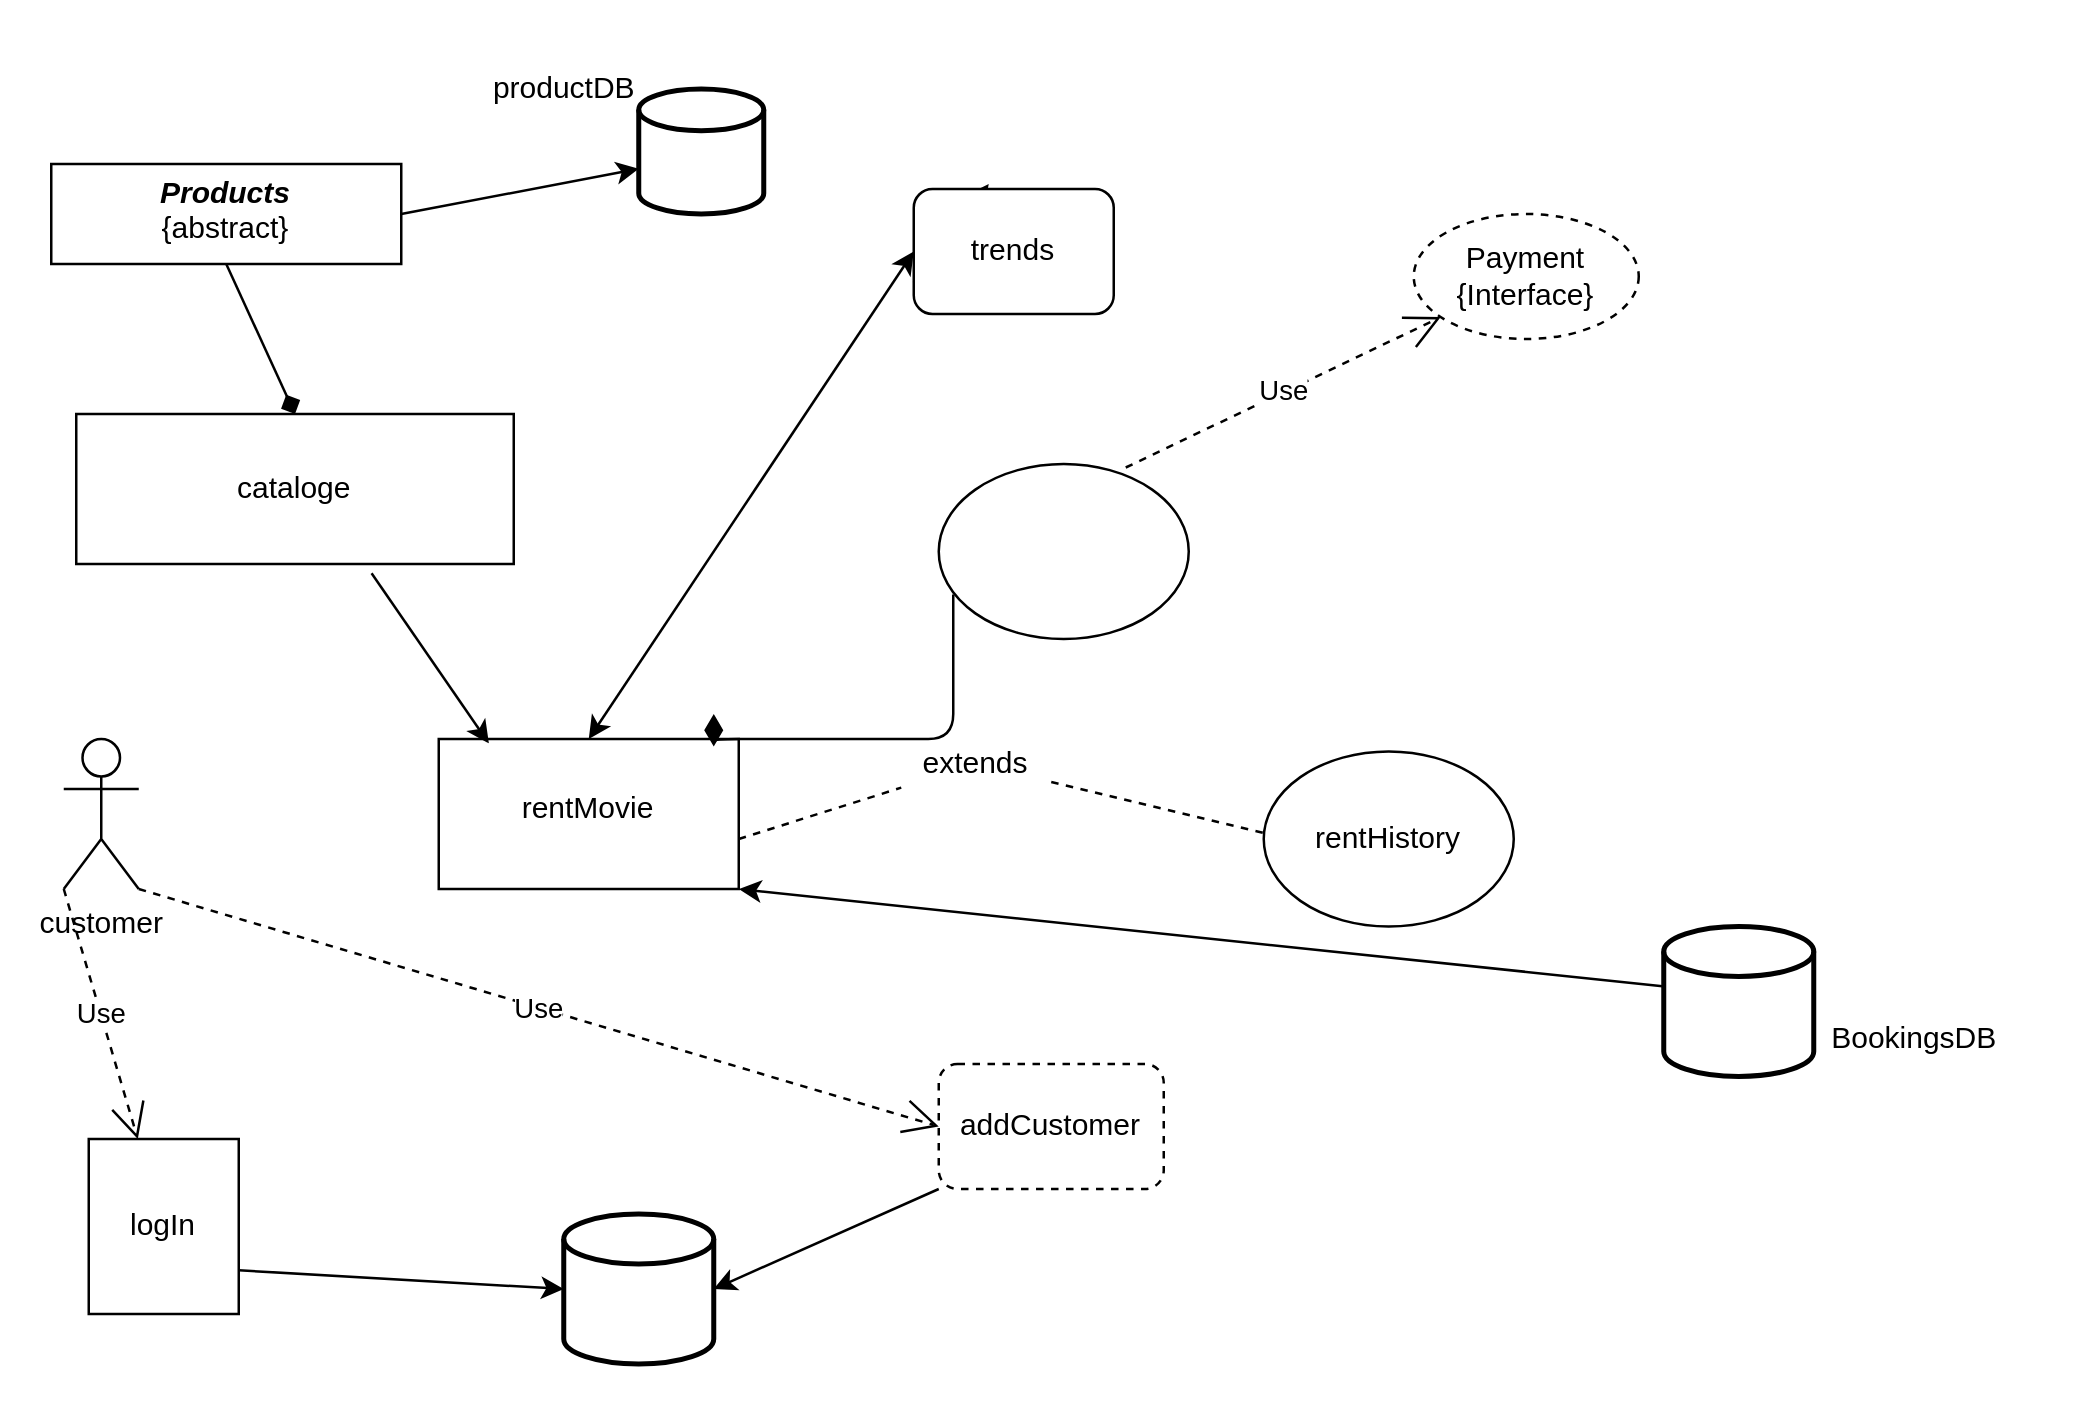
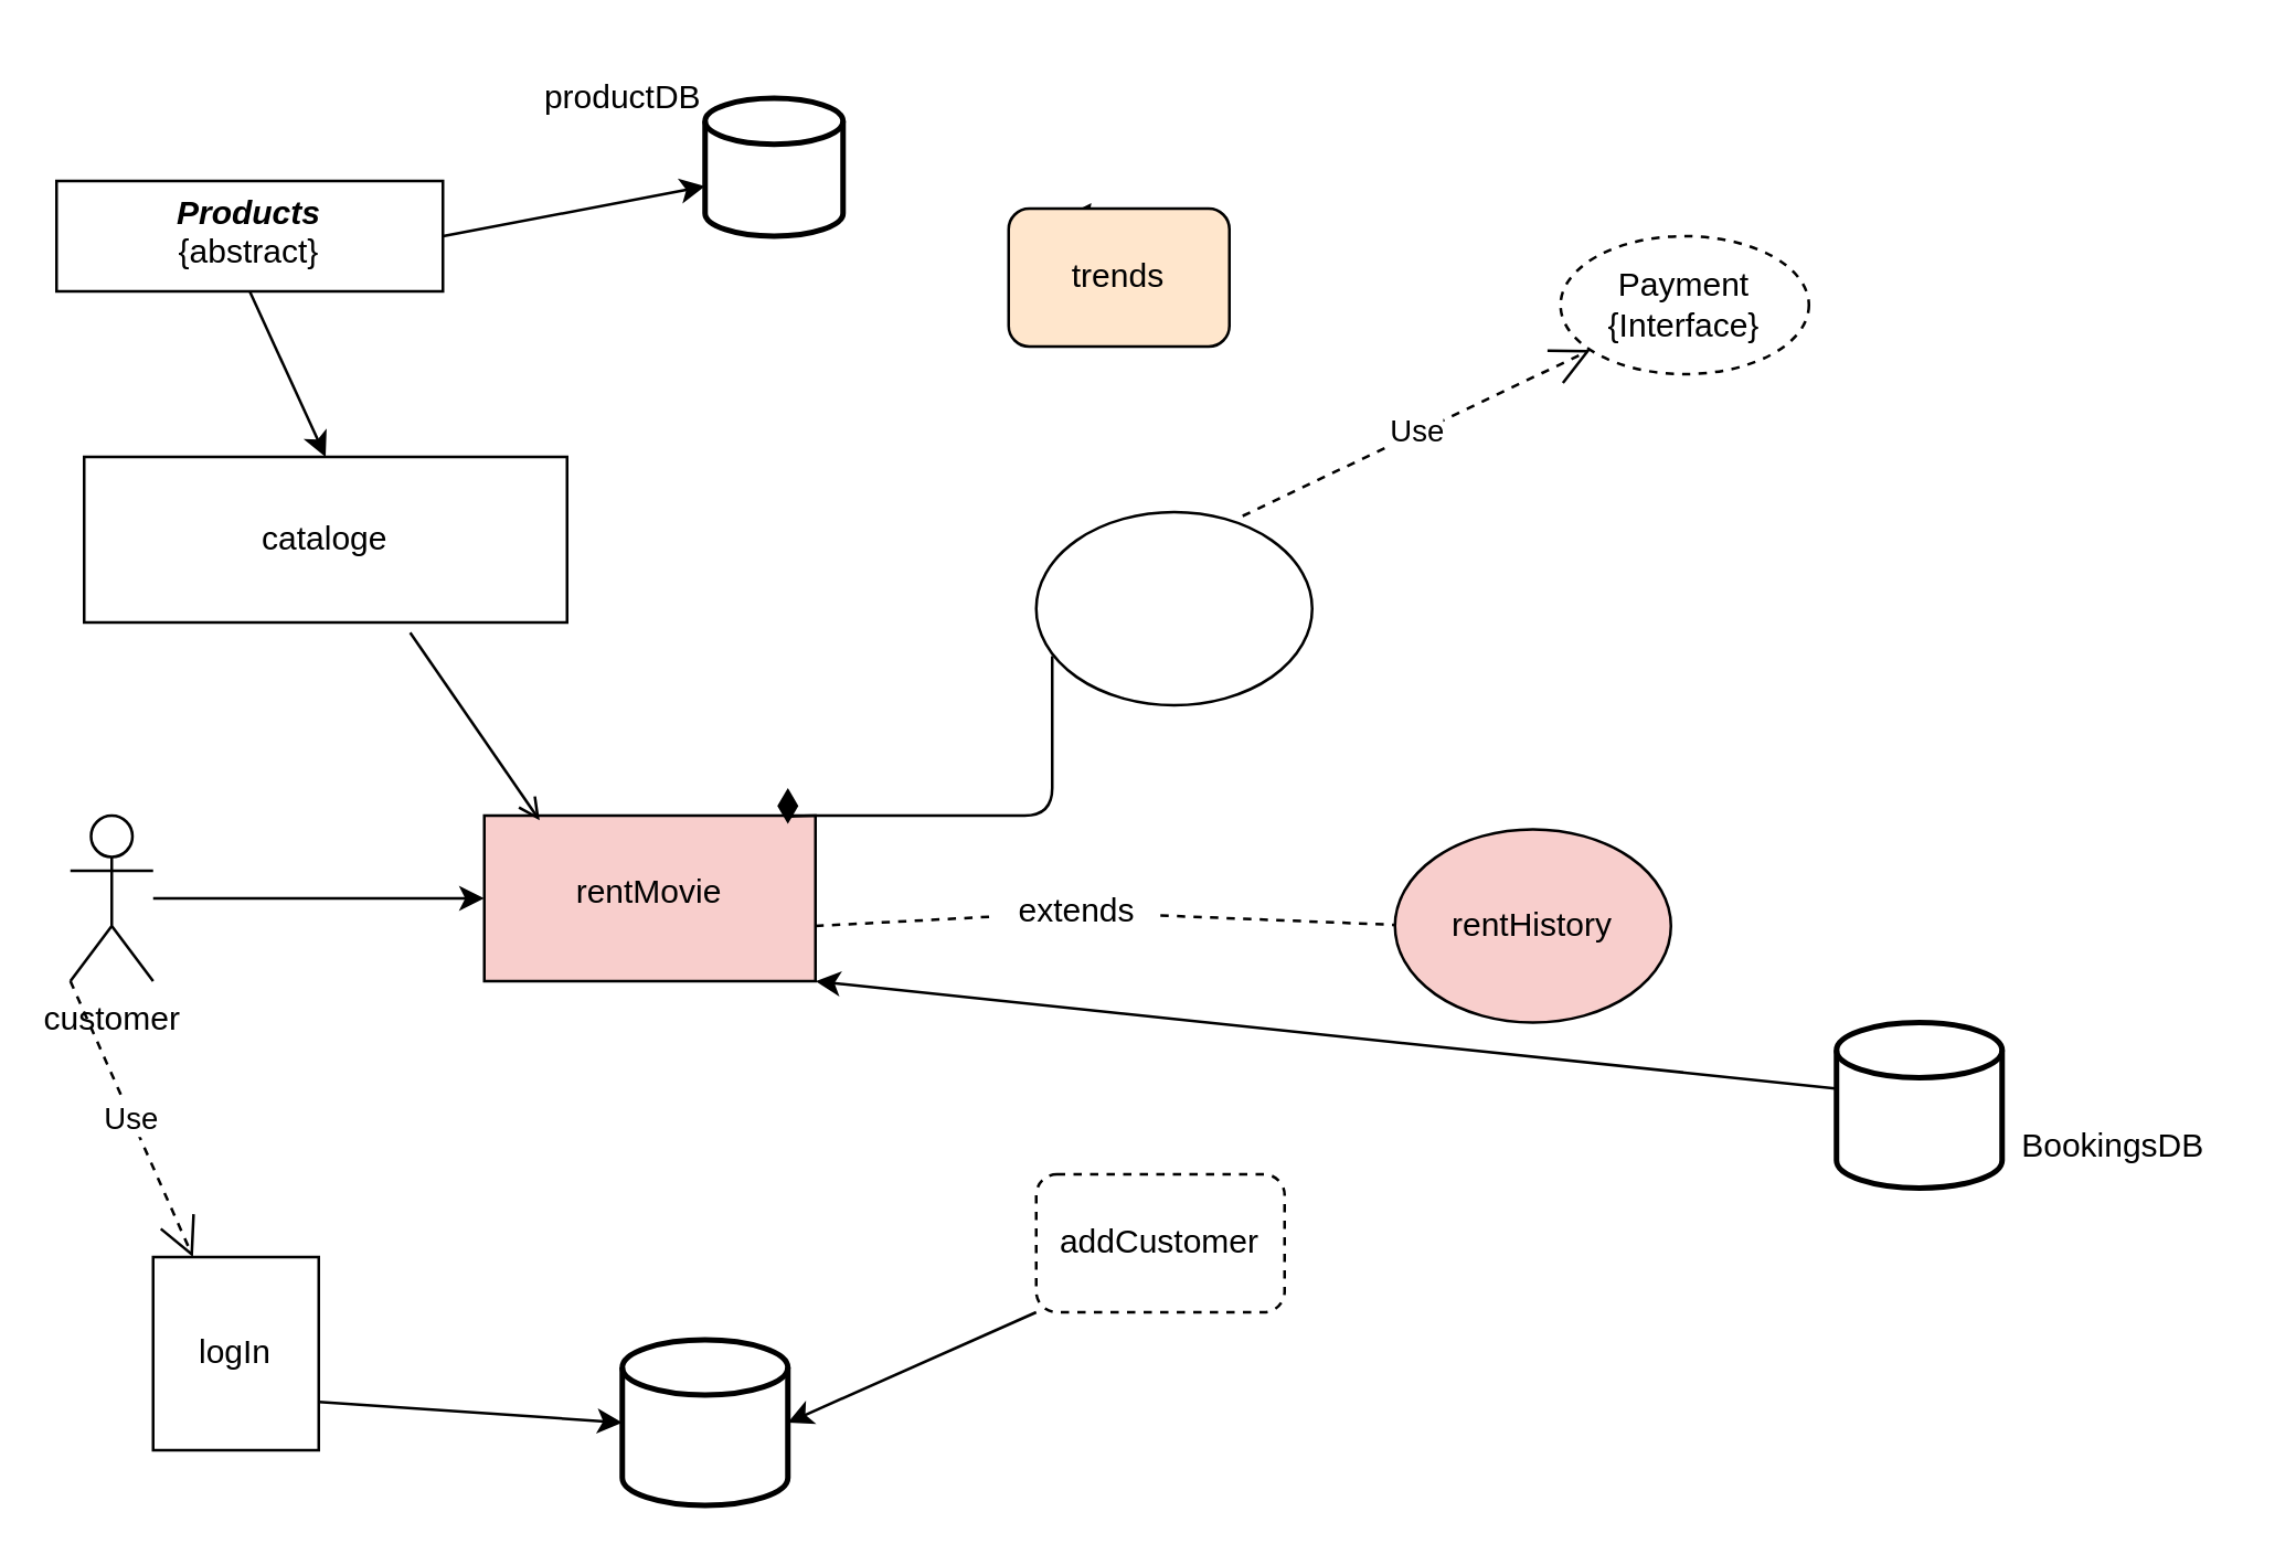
  <mxCell id="0" />
  <mxCell id="1" parent="0" />
+ <mxCell id="2" value="" style="edgeStyle=none;html=1;" parent="1" source="3" target="4" edge="1"><mxGeometry relative="1" as="geometry" /></mxCell>
  <mxCell id="3" value="customer&lt;br&gt;" style="shape=umlActor;verticalLabelPosition=bottom;verticalAlign=top;html=1;outlineConnect=0;" parent="1" vertex="1"><mxGeometry x="25" y="295" width="30" height="60" as="geometry" /></mxCell>
- <mxCell id="4" value="&lt;br&gt;rentMovie" style="whiteSpace=wrap;html=1;verticalAlign=top;" parent="1" vertex="1"><mxGeometry x="175" y="295" width="120" height="60" as="geometry" /></mxCell>
+ <mxCell id="4" value="&lt;br&gt;rentMovie" style="whiteSpace=wrap;html=1;verticalAlign=top;fillColor=#f8cecc;" parent="1" vertex="1"><mxGeometry x="175" y="295" width="120" height="60" as="geometry" /></mxCell>
  <mxCell id="5" value="Payment&lt;br&gt;{Interface}" style="ellipse;whiteSpace=wrap;html=1;dashed=1;" parent="1" vertex="1"><mxGeometry x="565" y="85" width="90" height="50" as="geometry" /></mxCell>
  <mxCell id="6" value="" style="endArrow=none;dashed=1;html=1;startArrow=none;" parent="1" source="9" edge="1"><mxGeometry width="50" height="50" relative="1" as="geometry"><mxPoint x="295" y="335" as="sourcePoint" /><mxPoint x="515" y="335" as="targetPoint" /></mxGeometry></mxCell>
- <mxCell id="7" value="rentHistory" style="ellipse;whiteSpace=wrap;html=1;" parent="1" vertex="1"><mxGeometry x="505" y="300" width="100" height="70" as="geometry" /></mxCell>
+ <mxCell id="7" value="rentHistory" style="ellipse;whiteSpace=wrap;html=1;fillColor=#f8cecc;" parent="1" vertex="1"><mxGeometry x="505" y="300" width="100" height="70" as="geometry" /></mxCell>
  <mxCell id="8" value="" style="endArrow=none;dashed=1;html=1;" parent="1" target="9" edge="1"><mxGeometry width="50" height="50" relative="1" as="geometry"><mxPoint x="295" y="335" as="sourcePoint" /><mxPoint x="515" y="335" as="targetPoint" /></mxGeometry></mxCell>
- <mxCell id="9" value="extends" style="text;html=1;strokeColor=none;fillColor=none;align=center;verticalAlign=middle;whiteSpace=wrap;rounded=0;" parent="1" vertex="1"><mxGeometry x="360" y="290" width="60" height="30" as="geometry" /></mxCell>
+ <mxCell id="9" value="extends" style="text;html=1;strokeColor=none;fillColor=none;align=center;verticalAlign=middle;whiteSpace=wrap;rounded=0;" parent="1" vertex="1"><mxGeometry x="360" y="315" width="60" height="30" as="geometry" /></mxCell>
  <mxCell id="10" value="addCustomer&lt;br&gt;" style="rounded=1;whiteSpace=wrap;html=1;dashed=1;" parent="1" vertex="1"><mxGeometry x="375" y="425" width="90" height="50" as="geometry" /></mxCell>
  <mxCell id="11" style="edgeStyle=none;html=1;exitX=0;exitY=0.75;exitDx=0;exitDy=0;" parent="1" source="12" edge="1"><mxGeometry relative="1" as="geometry"><mxPoint x="395" y="73" as="targetPoint" /></mxGeometry></mxCell>
- <mxCell id="12" value="trends" style="rounded=1;whiteSpace=wrap;html=1;" parent="1" vertex="1"><mxGeometry x="365" y="75" width="80" height="50" as="geometry" /></mxCell>
- <mxCell id="13" value="Use" style="endArrow=open;endSize=12;dashed=1;html=1;exitX=1;exitY=1;exitDx=0;exitDy=0;exitPerimeter=0;entryX=0;entryY=0.5;entryDx=0;entryDy=0;" parent="1" source="3" target="10" edge="1"><mxGeometry width="160" relative="1" as="geometry"><mxPoint x="205" y="345" as="sourcePoint" /><mxPoint x="365" y="345" as="targetPoint" /></mxGeometry></mxCell>
+ <mxCell id="12" value="trends" style="rounded=1;whiteSpace=wrap;html=1;fillColor=#ffe6cc;" parent="1" vertex="1"><mxGeometry x="365" y="75" width="80" height="50" as="geometry" /></mxCell>
  <mxCell id="14" value="Use" style="endArrow=open;endSize=12;dashed=1;html=1;exitX=0.748;exitY=0.02;exitDx=0;exitDy=0;exitPerimeter=0;" parent="1" source="15" target="5" edge="1"><mxGeometry width="160" relative="1" as="geometry"><mxPoint x="455" y="185" as="sourcePoint" /><mxPoint x="465" y="315" as="targetPoint" /></mxGeometry></mxCell>
  <mxCell id="15" value="" style="ellipse;whiteSpace=wrap;html=1;" parent="1" vertex="1"><mxGeometry x="375" y="185" width="100" height="70" as="geometry" /></mxCell>
  <mxCell id="16" value="" style="html=1;endArrow=diamondThin;endFill=1;edgeStyle=elbowEdgeStyle;elbow=vertical;endSize=10;exitX=0.058;exitY=0.745;exitDx=0;exitDy=0;exitPerimeter=0;" parent="1" source="15" edge="1"><mxGeometry width="160" relative="1" as="geometry"><mxPoint x="305" y="315" as="sourcePoint" /><mxPoint x="285" y="285" as="targetPoint" /><Array as="points"><mxPoint x="295" y="295" /></Array></mxGeometry></mxCell>
- <mxCell id="17" value="" style="endArrow=classic;startArrow=classic;html=1;entryX=0;entryY=0.5;entryDx=0;entryDy=0;exitX=0.5;exitY=0;exitDx=0;exitDy=0;" parent="1" source="4" target="12" edge="1"><mxGeometry width="50" height="50" relative="1" as="geometry"><mxPoint x="355" y="345" as="sourcePoint" /><mxPoint x="405" y="295" as="targetPoint" /></mxGeometry></mxCell>
  <mxCell id="18" value="&lt;p style=&quot;margin:5px;&quot;&gt;&lt;b&gt;&lt;i&gt;Products&lt;/i&gt;&lt;/b&gt;&lt;br&gt;{abstract}&lt;/p&gt;" style="shape=rect;html=1;overflow=fill;whiteSpace=wrap;align=center;" parent="1" vertex="1"><mxGeometry x="20" y="65" width="140" height="40" as="geometry" /></mxCell>
  <mxCell id="19" value="cataloge" style="rounded=0;whiteSpace=wrap;html=1;" parent="1" vertex="1"><mxGeometry x="30" y="165" width="175" height="60" as="geometry" /></mxCell>
- <mxCell id="20" value="" style="endArrow=diamond;html=1;exitX=0.5;exitY=1;exitDx=0;exitDy=0;entryX=0.5;entryY=0;entryDx=0;entryDy=0;" parent="1" source="18" target="19" edge="1"><mxGeometry width="50" height="50" relative="1" as="geometry"><mxPoint x="275" y="235" as="sourcePoint" /><mxPoint x="325" y="185" as="targetPoint" /></mxGeometry></mxCell>
- <mxCell id="21" value="" style="endArrow=classic;html=1;exitX=0.675;exitY=1.062;exitDx=0;exitDy=0;exitPerimeter=0;entryX=0.167;entryY=0.029;entryDx=0;entryDy=0;entryPerimeter=0;" parent="1" source="19" target="4" edge="1"><mxGeometry width="50" height="50" relative="1" as="geometry"><mxPoint x="275" y="235" as="sourcePoint" /><mxPoint x="325" y="185" as="targetPoint" /></mxGeometry></mxCell>
+ <mxCell id="20" value="" style="endArrow=classic;html=1;exitX=0.5;exitY=1;exitDx=0;exitDy=0;entryX=0.5;entryY=0;entryDx=0;entryDy=0;" parent="1" source="18" target="19" edge="1"><mxGeometry width="50" height="50" relative="1" as="geometry"><mxPoint x="275" y="235" as="sourcePoint" /><mxPoint x="325" y="185" as="targetPoint" /></mxGeometry></mxCell>
+ <mxCell id="21" value="" style="endArrow=open;html=1;exitX=0.675;exitY=1.062;exitDx=0;exitDy=0;exitPerimeter=0;entryX=0.167;entryY=0.029;entryDx=0;entryDy=0;entryPerimeter=0;" parent="1" source="19" target="4" edge="1"><mxGeometry width="50" height="50" relative="1" as="geometry"><mxPoint x="275" y="235" as="sourcePoint" /><mxPoint x="325" y="185" as="targetPoint" /></mxGeometry></mxCell>
  <mxCell id="22" value="Use" style="endArrow=open;endSize=12;dashed=1;html=1;exitX=0;exitY=1;exitDx=0;exitDy=0;exitPerimeter=0;" parent="1" source="3" target="23" edge="1"><mxGeometry width="160" relative="1" as="geometry"><mxPoint x="235" y="405" as="sourcePoint" /><mxPoint x="45" y="475" as="targetPoint" /></mxGeometry></mxCell>
- <mxCell id="23" value="logIn" style="rounded=0;whiteSpace=wrap;html=1;" parent="1" vertex="1"><mxGeometry x="35" y="455" width="60" height="70" as="geometry" /></mxCell>
+ <mxCell id="23" value="logIn" style="rounded=0;whiteSpace=wrap;html=1;" parent="1" vertex="1"><mxGeometry x="55" y="455" width="60" height="70" as="geometry" /></mxCell>
  <mxCell id="24" value="" style="endArrow=classic;html=1;exitX=1;exitY=0.5;exitDx=0;exitDy=0;" parent="1" source="18" edge="1"><mxGeometry width="50" height="50" relative="1" as="geometry"><mxPoint x="165" y="255" as="sourcePoint" /><mxPoint x="255" y="66.905" as="targetPoint" /></mxGeometry></mxCell>
  <mxCell id="25" value="" style="endArrow=classic;html=1;exitX=1;exitY=0.75;exitDx=0;exitDy=0;" parent="1" source="23" edge="1"><mxGeometry width="50" height="50" relative="1" as="geometry"><mxPoint x="415" y="325" as="sourcePoint" /><mxPoint x="225" y="515" as="targetPoint" /></mxGeometry></mxCell>
  <mxCell id="26" value="" style="endArrow=classic;html=1;exitX=0;exitY=1;exitDx=0;exitDy=0;entryX=1;entryY=0.5;entryDx=0;entryDy=0;entryPerimeter=0;" parent="1" source="10" edge="1" target="29"><mxGeometry width="50" height="50" relative="1" as="geometry"><mxPoint x="415" y="325" as="sourcePoint" /><mxPoint x="295" y="515" as="targetPoint" /></mxGeometry></mxCell>
  <mxCell id="27" value="" style="endArrow=classic;html=1;entryX=1;entryY=1;entryDx=0;entryDy=0;" edge="1" parent="1" target="4"><mxGeometry width="50" height="50" relative="1" as="geometry"><mxPoint x="675" y="395" as="sourcePoint" /><mxPoint x="415" y="315" as="targetPoint" /></mxGeometry></mxCell>
  <mxCell id="28" value="" style="strokeWidth=2;html=1;shape=mxgraph.flowchart.database;whiteSpace=wrap;" vertex="1" parent="1"><mxGeometry x="255" y="35" width="50" height="50" as="geometry" /></mxCell>
  <mxCell id="29" value="" style="strokeWidth=2;html=1;shape=mxgraph.flowchart.database;whiteSpace=wrap;" vertex="1" parent="1"><mxGeometry x="225" y="485" width="60" height="60" as="geometry" /></mxCell>
  <mxCell id="30" value="" style="strokeWidth=2;html=1;shape=mxgraph.flowchart.database;whiteSpace=wrap;" vertex="1" parent="1"><mxGeometry x="665" y="370" width="60" height="60" as="geometry" /></mxCell>
  <mxCell id="31" value="productDB" style="text;html=1;align=center;verticalAlign=middle;resizable=0;points=[];autosize=1;strokeColor=none;fillColor=none;" vertex="1" parent="1"><mxGeometry x="185" y="20" width="80" height="30" as="geometry" /></mxCell>
  <mxCell id="32" value="BookingsDB" style="text;html=1;align=center;verticalAlign=middle;resizable=0;points=[];autosize=1;strokeColor=none;fillColor=none;" vertex="1" parent="1"><mxGeometry x="720" y="400" width="90" height="30" as="geometry" /></mxCell>
